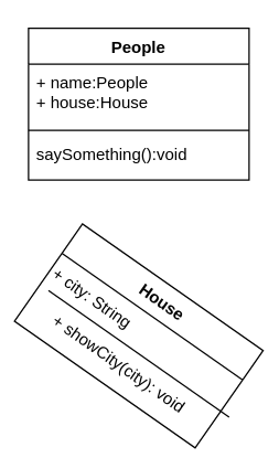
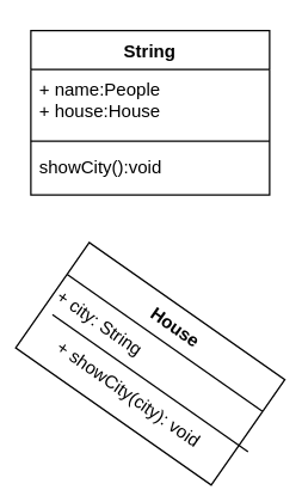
  <mxCell id="0" />
  <mxCell id="1" parent="0" />
- <mxCell id="2" value="People&#10;" style="swimlane;fontStyle=1;align=center;verticalAlign=top;childLayout=stackLayout;horizontal=1;startSize=26;horizontalStack=0;resizeParent=1;resizeParentMax=0;resizeLast=0;collapsible=1;marginBottom=0;" vertex="1" parent="1"><mxGeometry x="20" y="20" width="160" height="110" as="geometry"><mxRectangle x="40" y="60" width="70" height="26" as="alternateBounds" /></mxGeometry></mxCell>
+ <mxCell id="2" value="String&#10;" style="swimlane;fontStyle=1;align=center;verticalAlign=top;childLayout=stackLayout;horizontal=1;startSize=26;horizontalStack=0;resizeParent=1;resizeParentMax=0;resizeLast=0;collapsible=1;marginBottom=0;" vertex="1" parent="1"><mxGeometry x="20" y="20" width="160" height="110" as="geometry"><mxRectangle x="40" y="60" width="70" height="26" as="alternateBounds" /></mxGeometry></mxCell>
  <mxCell id="3" value="+ name:People&#10;+ house:House" style="text;strokeColor=none;fillColor=none;align=left;verticalAlign=top;spacingLeft=4;spacingRight=4;overflow=hidden;rotatable=0;points=[[0,0.5],[1,0.5]];portConstraint=eastwest;" vertex="1" parent="2"><mxGeometry y="26" width="160" height="44" as="geometry" /></mxCell>
  <mxCell id="4" value="" style="line;strokeWidth=1;fillColor=none;align=left;verticalAlign=middle;spacingTop=-1;spacingLeft=3;spacingRight=3;rotatable=0;labelPosition=right;points=[];portConstraint=eastwest;" vertex="1" parent="2"><mxGeometry y="70" width="160" height="8" as="geometry" /></mxCell>
- <mxCell id="5" value="saySomething():void" style="text;strokeColor=none;fillColor=none;align=left;verticalAlign=top;spacingLeft=4;spacingRight=4;overflow=hidden;rotatable=0;points=[[0,0.5],[1,0.5]];portConstraint=eastwest;" vertex="1" parent="2"><mxGeometry y="78" width="160" height="32" as="geometry" /></mxCell>
+ <mxCell id="5" value="showCity():void" style="text;strokeColor=none;fillColor=none;align=left;verticalAlign=top;spacingLeft=4;spacingRight=4;overflow=hidden;rotatable=0;points=[[0,0.5],[1,0.5]];portConstraint=eastwest;" vertex="1" parent="2"><mxGeometry y="78" width="160" height="32" as="geometry" /></mxCell>
  <mxCell id="6" value="House" style="swimlane;fontStyle=1;align=center;verticalAlign=top;childLayout=stackLayout;horizontal=1;startSize=26;horizontalStack=0;resizeParent=1;resizeParentMax=0;resizeLast=0;collapsible=1;marginBottom=0;rotation=35;" vertex="1" parent="1"><mxGeometry x="20" y="200" width="160" height="86" as="geometry" /></mxCell>
  <mxCell id="7" value="+ city: String" style="text;strokeColor=none;fillColor=none;align=left;verticalAlign=top;spacingLeft=4;spacingRight=4;overflow=hidden;rotatable=0;points=[[0,0.5],[1,0.5]];portConstraint=eastwest;rotation=35;" vertex="1" parent="6"><mxGeometry y="26" width="160" height="26" as="geometry" /></mxCell>
  <mxCell id="8" value="" style="line;strokeWidth=1;fillColor=none;align=left;verticalAlign=middle;spacingTop=-1;spacingLeft=3;spacingRight=3;rotatable=0;labelPosition=right;points=[];portConstraint=eastwest;rotation=35;" vertex="1" parent="6"><mxGeometry y="52" width="160" height="8" as="geometry" /></mxCell>
  <mxCell id="9" value="+ showCity(city): void" style="text;strokeColor=none;fillColor=none;align=left;verticalAlign=top;spacingLeft=4;spacingRight=4;overflow=hidden;rotatable=0;points=[[0,0.5],[1,0.5]];portConstraint=eastwest;rotation=35;" vertex="1" parent="6"><mxGeometry y="60" width="160" height="26" as="geometry" /></mxCell>
